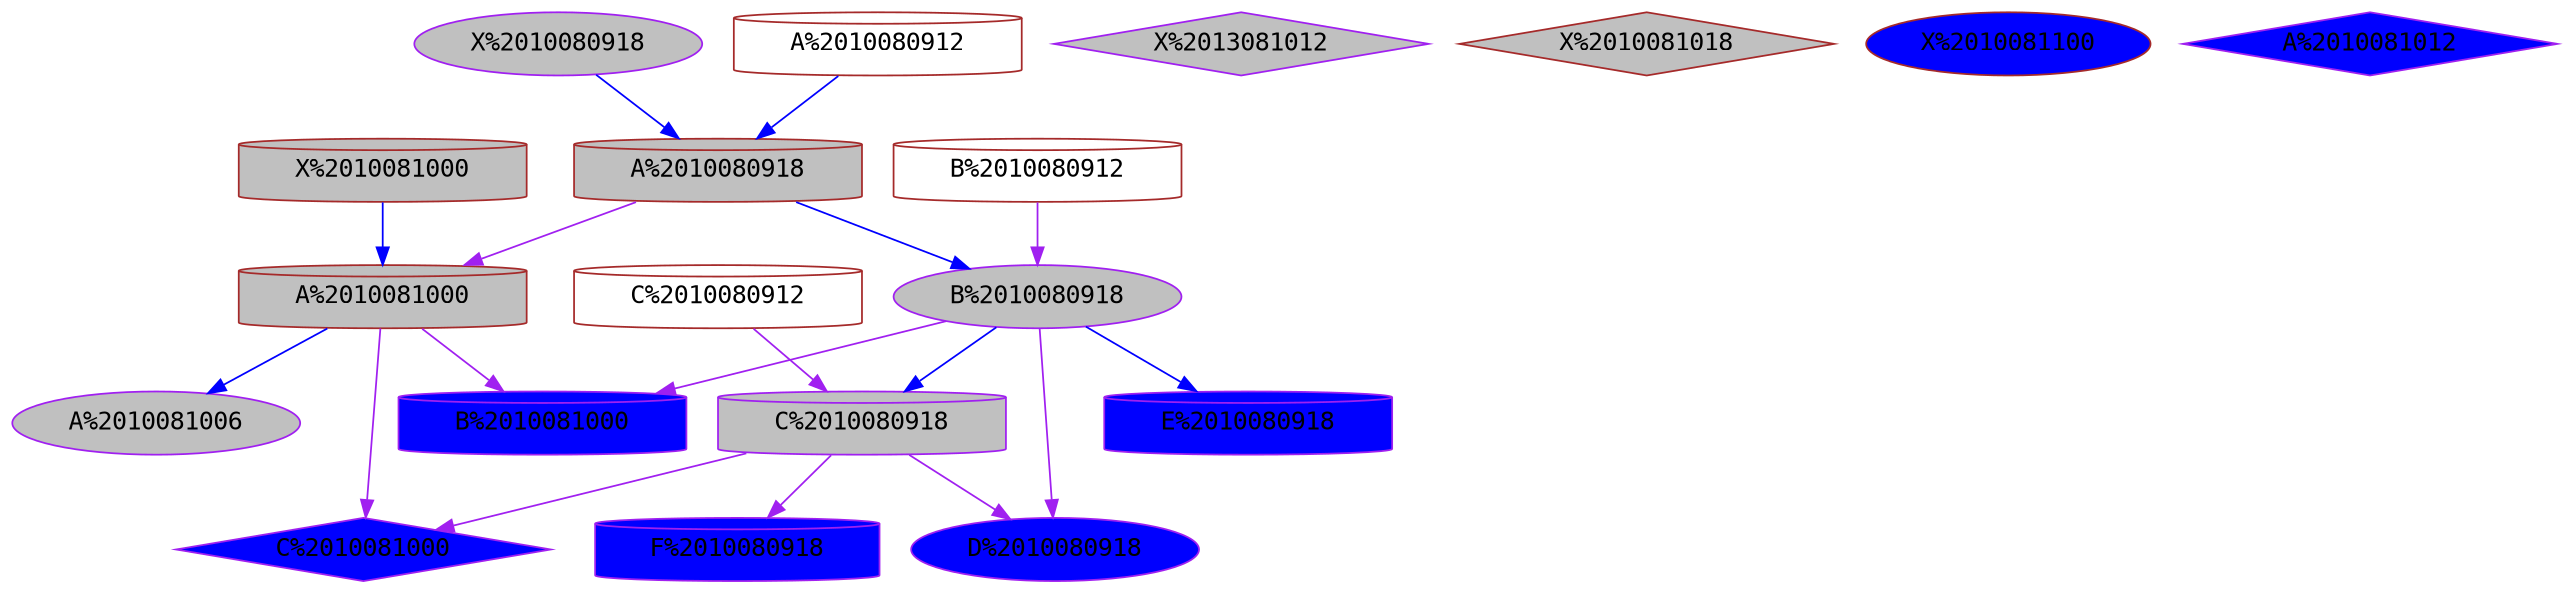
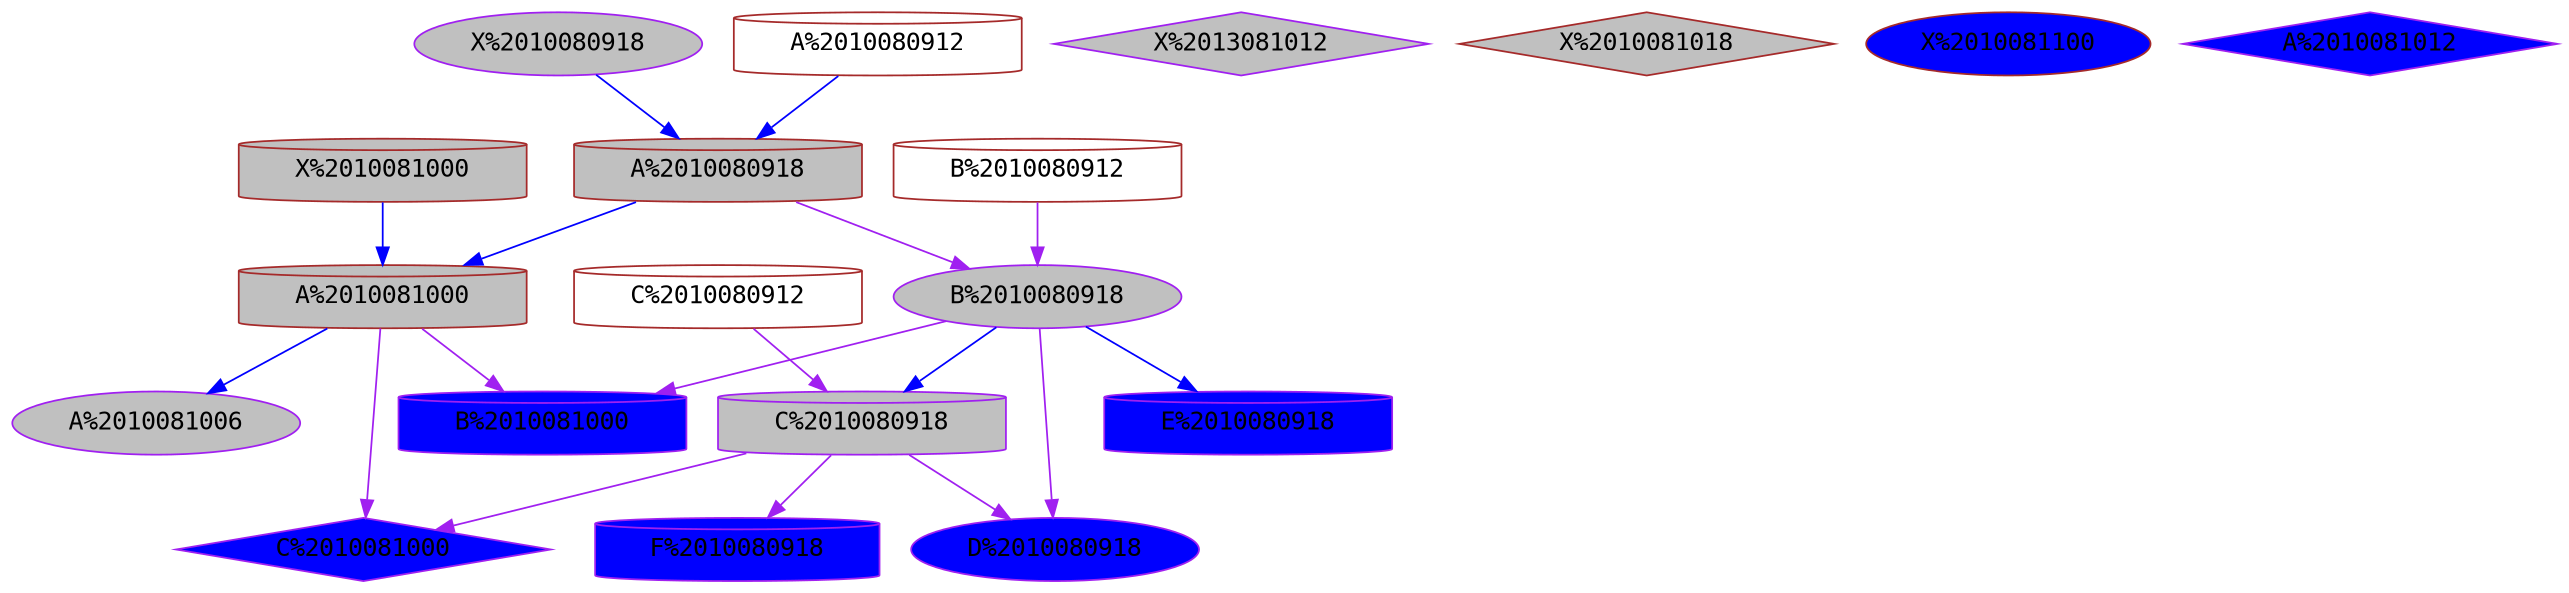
  strict digraph {
    fontname="DejaVu Sans Mono"
    node [color=purple fillcolor=gray fontname="DejaVu Sans Mono" shape=cylinder style=filled]
    edge [color=purple fontname="DejaVu Sans Mono"]
    "X%2010080918" [height=0.5 shape=ellipse width=2.2778]
    "A%2010080918" [color=brown height=0.5 width=2.2778]
    "A%2010081000" [color=brown height=0.5 width=2.2778]
    "B%2010080918" [height=0.5 shape=ellipse width=2.2778]
    "A%2010081006" [height=0.5 shape=ellipse width=2.2778]
    "B%2010081000" [fillcolor=blue height=0.5 width=2.2778]
    "C%2010081000" [fillcolor=blue height=0.5 shape=diamond width=2.2778]
    "C%2010080918" [height=0.5 width=2.2778]
    "E%2010080918" [fillcolor=blue height=0.5 width=2.2778]
    "D%2010080918" [fillcolor=blue height=0.5 shape=ellipse width=2.2778]
    "F%2010080918" [fillcolor=blue height=0.5 width=2.25]
    "X%2010081000" [color=brown height=0.5 width=2.2778]
    "A%2010080912" [color=brown height=0.5 width=2.2778 fillcolor="" style=""]
    n14 [height=0.5 label="X%2013081012" shape=diamond width=2.2778]
    "X%2010081018" [color=brown height=0.5 shape=diamond width=2.2778]
    "B%2010080912" [color=brown height=0.5 width=2.2778 fillcolor="" style=""]
    "C%2010080912" [color=brown height=0.5 width=2.2778 fillcolor="" style=""]
    "X%2010081100" [color=brown fillcolor=blue height=0.5 shape=ellipse width=2.25]
    "A%2010081012" [fillcolor=blue height=0.5 shape=diamond width=2.2778]
    "X%2010080918" -> "A%2010080918" [color=blue]
-   "A%2010080918" -> "A%2010081000"
-   "A%2010080918" -> "B%2010080918" [color=blue]
+   "A%2010080918" -> "A%2010081000" [color=blue]
+   "A%2010080918" -> "B%2010080918"
    "A%2010081000" -> "A%2010081006" [color=blue]
    "A%2010081000" -> "B%2010081000"
    "A%2010081000" -> "C%2010081000"
    "B%2010080918" -> "B%2010081000"
    "B%2010080918" -> "C%2010080918" [color=blue]
    "B%2010080918" -> "E%2010080918" [color=blue]
    "B%2010080918" -> "D%2010080918"
    "C%2010080918" -> "C%2010081000"
    "C%2010080918" -> "D%2010080918"
    "C%2010080918" -> "F%2010080918"
    "X%2010081000" -> "A%2010081000" [color=blue]
    "A%2010080912" -> "A%2010080918" [color=blue]
    "B%2010080912" -> "B%2010080918"
    "C%2010080912" -> "C%2010080918"
  }
